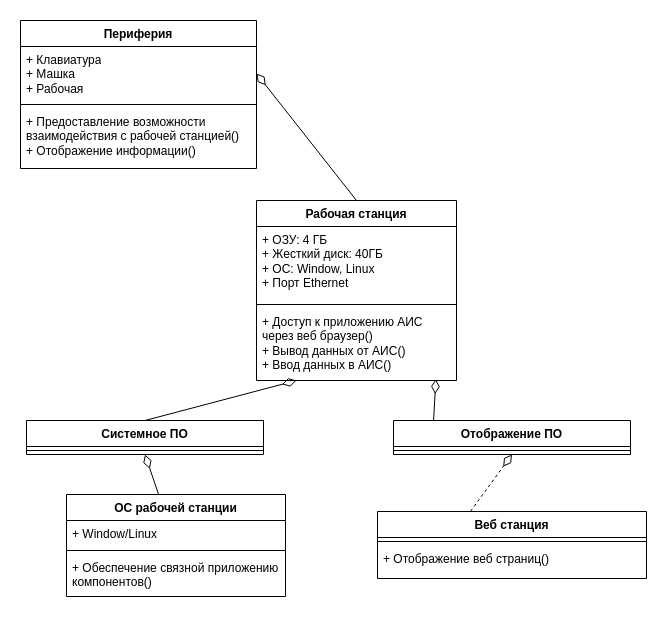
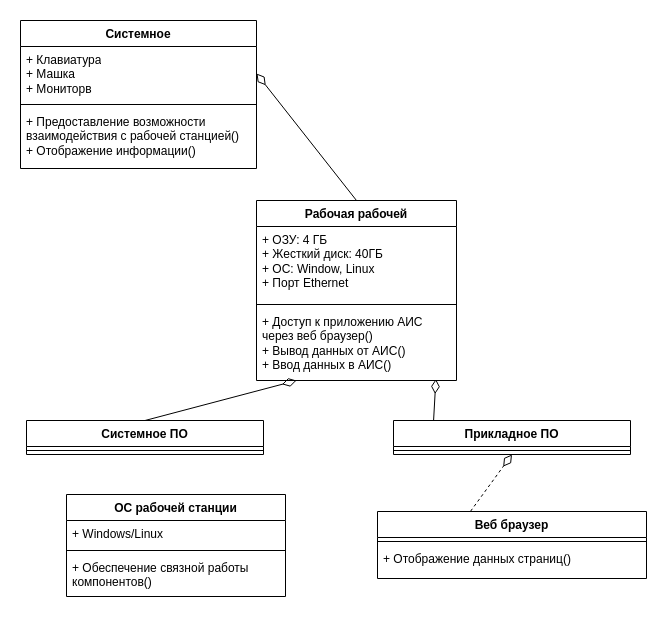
  <mxCell id="0" />
  <mxCell id="1" parent="0" />
  <mxCell id="2" value="Системное ПО" style="swimlane;fontStyle=1;align=center;verticalAlign=top;childLayout=stackLayout;horizontal=1;startSize=26;horizontalStack=0;resizeParent=1;resizeParentMax=0;resizeLast=0;collapsible=1;marginBottom=0;whiteSpace=wrap;html=1;" vertex="1" parent="1"><mxGeometry x="26" y="420" width="237" height="34" as="geometry" /></mxCell>
  <mxCell id="3" value="" style="line;strokeWidth=1;fillColor=none;align=left;verticalAlign=middle;spacingTop=-1;spacingLeft=3;spacingRight=3;rotatable=0;labelPosition=right;points=[];portConstraint=eastwest;strokeColor=inherit;" vertex="1" parent="2"><mxGeometry y="26" width="237" height="8" as="geometry" /></mxCell>
- <mxCell id="4" value="Отображение ПО" style="swimlane;fontStyle=1;align=center;verticalAlign=top;childLayout=stackLayout;horizontal=1;startSize=26;horizontalStack=0;resizeParent=1;resizeParentMax=0;resizeLast=0;collapsible=1;marginBottom=0;whiteSpace=wrap;html=1;" vertex="1" parent="1"><mxGeometry x="393" y="420" width="237" height="34" as="geometry" /></mxCell>
+ <mxCell id="4" value="Прикладное ПО" style="swimlane;fontStyle=1;align=center;verticalAlign=top;childLayout=stackLayout;horizontal=1;startSize=26;horizontalStack=0;resizeParent=1;resizeParentMax=0;resizeLast=0;collapsible=1;marginBottom=0;whiteSpace=wrap;html=1;" vertex="1" parent="1"><mxGeometry x="393" y="420" width="237" height="34" as="geometry" /></mxCell>
  <mxCell id="5" value="" style="line;strokeWidth=1;fillColor=none;align=left;verticalAlign=middle;spacingTop=-1;spacingLeft=3;spacingRight=3;rotatable=0;labelPosition=right;points=[];portConstraint=eastwest;strokeColor=inherit;" vertex="1" parent="4"><mxGeometry y="26" width="237" height="8" as="geometry" /></mxCell>
- <mxCell id="6" value="Веб станция" style="swimlane;fontStyle=1;align=center;verticalAlign=top;childLayout=stackLayout;horizontal=1;startSize=26;horizontalStack=0;resizeParent=1;resizeParentMax=0;resizeLast=0;collapsible=1;marginBottom=0;whiteSpace=wrap;html=1;" vertex="1" parent="1"><mxGeometry x="377" y="511" width="269" height="67" as="geometry" /></mxCell>
+ <mxCell id="6" value="Веб браузер" style="swimlane;fontStyle=1;align=center;verticalAlign=top;childLayout=stackLayout;horizontal=1;startSize=26;horizontalStack=0;resizeParent=1;resizeParentMax=0;resizeLast=0;collapsible=1;marginBottom=0;whiteSpace=wrap;html=1;" vertex="1" parent="1"><mxGeometry x="377" y="511" width="269" height="67" as="geometry" /></mxCell>
  <mxCell id="7" value="" style="line;strokeWidth=1;fillColor=none;align=left;verticalAlign=middle;spacingTop=-1;spacingLeft=3;spacingRight=3;rotatable=0;labelPosition=right;points=[];portConstraint=eastwest;strokeColor=inherit;" vertex="1" parent="6"><mxGeometry y="26" width="269" height="8" as="geometry" /></mxCell>
- <mxCell id="8" value="&lt;div&gt;+ Отображение веб страниц()&lt;/div&gt;" style="text;strokeColor=none;fillColor=none;align=left;verticalAlign=top;spacingLeft=4;spacingRight=4;overflow=hidden;rotatable=0;points=[[0,0.5],[1,0.5]];portConstraint=eastwest;whiteSpace=wrap;html=1;" vertex="1" parent="6"><mxGeometry y="34" width="269" height="33" as="geometry" /></mxCell>
+ <mxCell id="8" value="&lt;div&gt;+ Отображение данных страниц()&lt;/div&gt;" style="text;strokeColor=none;fillColor=none;align=left;verticalAlign=top;spacingLeft=4;spacingRight=4;overflow=hidden;rotatable=0;points=[[0,0.5],[1,0.5]];portConstraint=eastwest;whiteSpace=wrap;html=1;" vertex="1" parent="6"><mxGeometry y="34" width="269" height="33" as="geometry" /></mxCell>
  <mxCell id="9" value="" style="endArrow=diamondThin;endFill=0;endSize=12;html=1;rounded=0;entryX=0.897;entryY=0.98;entryDx=0;entryDy=0;entryPerimeter=0;exitX=0.169;exitY=0.014;exitDx=0;exitDy=0;exitPerimeter=0;" edge="1" parent="1" source="4" target="15"><mxGeometry width="160" relative="1" as="geometry"><mxPoint x="976" y="0" as="sourcePoint" /><mxPoint x="976" y="-66" as="targetPoint" /><Array as="points" /></mxGeometry></mxCell>
- <mxCell id="10" value="" style="endArrow=diamondThin;endFill=0;endSize=12;html=1;rounded=0;entryX=0.5;entryY=1;entryDx=0;entryDy=0;" edge="1" parent="1" target="2" source="21"><mxGeometry width="160" relative="1" as="geometry"><mxPoint x="240.07" y="593" as="sourcePoint" /><mxPoint x="240.07" y="527" as="targetPoint" /><Array as="points" /></mxGeometry></mxCell>
  <mxCell id="11" value="" style="endArrow=diamondThin;endFill=0;endSize=12;html=1;rounded=0;exitX=0.346;exitY=-0.004;exitDx=0;exitDy=0;exitPerimeter=0;entryX=0.5;entryY=1;entryDx=0;entryDy=0;dashed=1;" edge="1" parent="1" source="6" target="4"><mxGeometry width="160" relative="1" as="geometry"><mxPoint x="486" y="606" as="sourcePoint" /><mxPoint x="486" y="526" as="targetPoint" /><Array as="points" /></mxGeometry></mxCell>
- <mxCell id="12" value="Рабочая станция" style="swimlane;fontStyle=1;align=center;verticalAlign=top;childLayout=stackLayout;horizontal=1;startSize=26;horizontalStack=0;resizeParent=1;resizeParentMax=0;resizeLast=0;collapsible=1;marginBottom=0;whiteSpace=wrap;html=1;" vertex="1" parent="1"><mxGeometry x="256" y="200" width="200" height="180" as="geometry" /></mxCell>
+ <mxCell id="12" value="Рабочая рабочей" style="swimlane;fontStyle=1;align=center;verticalAlign=top;childLayout=stackLayout;horizontal=1;startSize=26;horizontalStack=0;resizeParent=1;resizeParentMax=0;resizeLast=0;collapsible=1;marginBottom=0;whiteSpace=wrap;html=1;" vertex="1" parent="1"><mxGeometry x="256" y="200" width="200" height="180" as="geometry" /></mxCell>
  <mxCell id="13" value="+ ОЗУ: 4 ГБ&lt;div&gt;+ Жесткий диск: 40ГБ&lt;/div&gt;&lt;div&gt;+ ОС: Window, Linux&lt;/div&gt;&lt;div&gt;+ Порт Ethernet&lt;/div&gt;" style="text;strokeColor=none;fillColor=none;align=left;verticalAlign=top;spacingLeft=4;spacingRight=4;overflow=hidden;rotatable=0;points=[[0,0.5],[1,0.5]];portConstraint=eastwest;whiteSpace=wrap;html=1;" vertex="1" parent="12"><mxGeometry y="26" width="200" height="74" as="geometry" /></mxCell>
  <mxCell id="14" value="" style="line;strokeWidth=1;fillColor=none;align=left;verticalAlign=middle;spacingTop=-1;spacingLeft=3;spacingRight=3;rotatable=0;labelPosition=right;points=[];portConstraint=eastwest;strokeColor=inherit;" vertex="1" parent="12"><mxGeometry y="100" width="200" height="8" as="geometry" /></mxCell>
  <mxCell id="15" value="+ Доступ к приложению АИС через веб браузер()&lt;div&gt;+ Вывод данных от АИС()&lt;/div&gt;&lt;div&gt;+ Ввод данных в АИС()&lt;/div&gt;" style="text;strokeColor=none;fillColor=none;align=left;verticalAlign=top;spacingLeft=4;spacingRight=4;overflow=hidden;rotatable=0;points=[[0,0.5],[1,0.5]];portConstraint=eastwest;whiteSpace=wrap;html=1;" vertex="1" parent="12"><mxGeometry y="108" width="200" height="72" as="geometry" /></mxCell>
  <mxCell id="16" value="" style="endArrow=diamondThin;endFill=0;endSize=12;html=1;rounded=0;entryX=0.897;entryY=0.98;entryDx=0;entryDy=0;entryPerimeter=0;exitX=0.5;exitY=0;exitDx=0;exitDy=0;" edge="1" parent="1" source="2"><mxGeometry width="160" relative="1" as="geometry"><mxPoint x="297" y="490" as="sourcePoint" /><mxPoint x="296" y="380" as="targetPoint" /><Array as="points" /></mxGeometry></mxCell>
- <mxCell id="17" value="Периферия" style="swimlane;fontStyle=1;align=center;verticalAlign=top;childLayout=stackLayout;horizontal=1;startSize=26;horizontalStack=0;resizeParent=1;resizeParentMax=0;resizeLast=0;collapsible=1;marginBottom=0;whiteSpace=wrap;html=1;" vertex="1" parent="1"><mxGeometry x="20" y="20" width="236" height="148" as="geometry" /></mxCell>
- <mxCell id="18" value="+ Клавиатура&lt;div&gt;+ Машка&lt;/div&gt;&lt;div&gt;+ Рабочая&lt;/div&gt;" style="text;strokeColor=none;fillColor=none;align=left;verticalAlign=top;spacingLeft=4;spacingRight=4;overflow=hidden;rotatable=0;points=[[0,0.5],[1,0.5]];portConstraint=eastwest;whiteSpace=wrap;html=1;" vertex="1" parent="17"><mxGeometry y="26" width="236" height="54" as="geometry" /></mxCell>
+ <mxCell id="17" value="Системное" style="swimlane;fontStyle=1;align=center;verticalAlign=top;childLayout=stackLayout;horizontal=1;startSize=26;horizontalStack=0;resizeParent=1;resizeParentMax=0;resizeLast=0;collapsible=1;marginBottom=0;whiteSpace=wrap;html=1;" vertex="1" parent="1"><mxGeometry x="20" y="20" width="236" height="148" as="geometry" /></mxCell>
+ <mxCell id="18" value="+ Клавиатура&lt;div&gt;+ Машка&lt;/div&gt;&lt;div&gt;+ Мониторв&lt;/div&gt;" style="text;strokeColor=none;fillColor=none;align=left;verticalAlign=top;spacingLeft=4;spacingRight=4;overflow=hidden;rotatable=0;points=[[0,0.5],[1,0.5]];portConstraint=eastwest;whiteSpace=wrap;html=1;" vertex="1" parent="17"><mxGeometry y="26" width="236" height="54" as="geometry" /></mxCell>
  <mxCell id="19" value="" style="line;strokeWidth=1;fillColor=none;align=left;verticalAlign=middle;spacingTop=-1;spacingLeft=3;spacingRight=3;rotatable=0;labelPosition=right;points=[];portConstraint=eastwest;strokeColor=inherit;" vertex="1" parent="17"><mxGeometry y="80" width="236" height="8" as="geometry" /></mxCell>
  <mxCell id="20" value="+ Предоставление возможности взаимодействия с рабочей станцией()&lt;div&gt;+ Отображение информации()&lt;/div&gt;" style="text;strokeColor=none;fillColor=none;align=left;verticalAlign=top;spacingLeft=4;spacingRight=4;overflow=hidden;rotatable=0;points=[[0,0.5],[1,0.5]];portConstraint=eastwest;whiteSpace=wrap;html=1;" vertex="1" parent="17"><mxGeometry y="88" width="236" height="60" as="geometry" /></mxCell>
  <mxCell id="21" value="ОС рабочей станции" style="swimlane;fontStyle=1;align=center;verticalAlign=top;childLayout=stackLayout;horizontal=1;startSize=26;horizontalStack=0;resizeParent=1;resizeParentMax=0;resizeLast=0;collapsible=1;marginBottom=0;whiteSpace=wrap;html=1;" vertex="1" parent="1"><mxGeometry x="66" y="494" width="219" height="102" as="geometry" /></mxCell>
- <mxCell id="22" value="+ Window/Linux" style="text;strokeColor=none;fillColor=none;align=left;verticalAlign=top;spacingLeft=4;spacingRight=4;overflow=hidden;rotatable=0;points=[[0,0.5],[1,0.5]];portConstraint=eastwest;whiteSpace=wrap;html=1;" vertex="1" parent="21"><mxGeometry y="26" width="219" height="26" as="geometry" /></mxCell>
+ <mxCell id="22" value="+ Windows/Linux" style="text;strokeColor=none;fillColor=none;align=left;verticalAlign=top;spacingLeft=4;spacingRight=4;overflow=hidden;rotatable=0;points=[[0,0.5],[1,0.5]];portConstraint=eastwest;whiteSpace=wrap;html=1;" vertex="1" parent="21"><mxGeometry y="26" width="219" height="26" as="geometry" /></mxCell>
  <mxCell id="23" value="" style="line;strokeWidth=1;fillColor=none;align=left;verticalAlign=middle;spacingTop=-1;spacingLeft=3;spacingRight=3;rotatable=0;labelPosition=right;points=[];portConstraint=eastwest;strokeColor=inherit;" vertex="1" parent="21"><mxGeometry y="52" width="219" height="8" as="geometry" /></mxCell>
- <mxCell id="24" value="+ Обеспечение связной приложению компонентов()" style="text;strokeColor=none;fillColor=none;align=left;verticalAlign=top;spacingLeft=4;spacingRight=4;overflow=hidden;rotatable=0;points=[[0,0.5],[1,0.5]];portConstraint=eastwest;whiteSpace=wrap;html=1;" vertex="1" parent="21"><mxGeometry y="60" width="219" height="42" as="geometry" /></mxCell>
+ <mxCell id="24" value="+ Обеспечение связной работы компонентов()" style="text;strokeColor=none;fillColor=none;align=left;verticalAlign=top;spacingLeft=4;spacingRight=4;overflow=hidden;rotatable=0;points=[[0,0.5],[1,0.5]];portConstraint=eastwest;whiteSpace=wrap;html=1;" vertex="1" parent="21"><mxGeometry y="60" width="219" height="42" as="geometry" /></mxCell>
  <mxCell id="25" value="" style="endArrow=diamondThin;endFill=0;endSize=12;html=1;rounded=0;entryX=1;entryY=0.5;entryDx=0;entryDy=0;exitX=0.5;exitY=0;exitDx=0;exitDy=0;" edge="1" parent="1" source="12" target="18"><mxGeometry width="160" relative="1" as="geometry"><mxPoint x="406" y="150" as="sourcePoint" /><mxPoint x="456" y="90" as="targetPoint" /><Array as="points" /></mxGeometry></mxCell>
